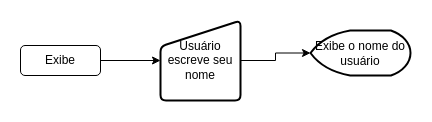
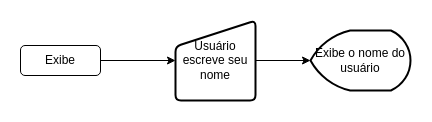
  <mxCell id="0" />
  <mxCell id="1" parent="0" />
  <mxCell id="2" style="edgeStyle=orthogonalEdgeStyle;rounded=0;orthogonalLoop=1;jettySize=auto;html=1;exitX=1;exitY=0.5;exitDx=0;exitDy=0;" edge="1" parent="1" source="3" target="5"><mxGeometry relative="1" as="geometry" /></mxCell>
  <mxCell id="3" value="Exibe" style="rounded=1;whiteSpace=wrap;html=1;" vertex="1" parent="1"><mxGeometry x="20" y="45" width="80" height="30" as="geometry" /></mxCell>
  <mxCell id="4" style="edgeStyle=orthogonalEdgeStyle;rounded=0;orthogonalLoop=1;jettySize=auto;html=1;exitX=1;exitY=0.5;exitDx=0;exitDy=0;" edge="1" parent="1" source="5" target="6"><mxGeometry relative="1" as="geometry" /></mxCell>
- <mxCell id="5" value="Usuário escreve seu nome" style="html=1;strokeWidth=2;shape=manualInput;whiteSpace=wrap;rounded=1;size=26;arcSize=11;" vertex="1" parent="1"><mxGeometry x="160" y="20" width="80" height="80" as="geometry" /></mxCell>
- <mxCell id="6" value="Exibe o nome do usuário" style="strokeWidth=2;html=1;shape=mxgraph.flowchart.display;whiteSpace=wrap;" vertex="1" parent="1"><mxGeometry x="310" y="30" width="100" height="45" as="geometry" /></mxCell>
+ <mxCell id="5" value="Usuário escreve seu nome" style="html=1;strokeWidth=2;shape=manualInput;whiteSpace=wrap;rounded=1;size=26;arcSize=11;" vertex="1" parent="1"><mxGeometry x="175" y="20" width="80" height="80" as="geometry" /></mxCell>
+ <mxCell id="6" value="Exibe o nome do usuário" style="strokeWidth=2;html=1;shape=mxgraph.flowchart.display;whiteSpace=wrap;" vertex="1" parent="1"><mxGeometry x="310" y="30" width="100" height="60" as="geometry" /></mxCell>
